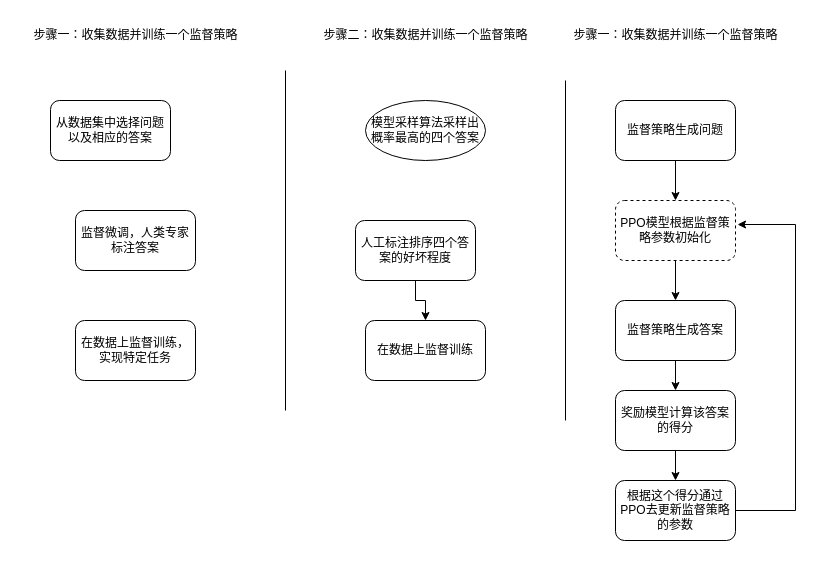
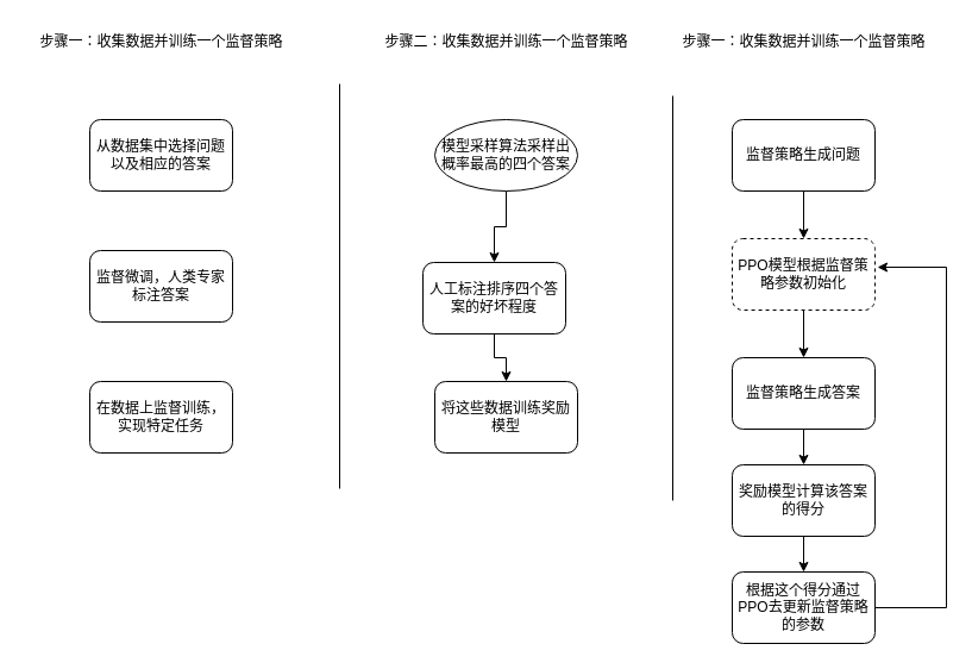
  <mxCell id="0" />
  <mxCell id="1" parent="0" />
  <mxCell id="2" value="" style="endArrow=none;html=1;rounded=0;" edge="1" parent="1"><mxGeometry width="50" height="50" relative="1" as="geometry"><mxPoint x="285" y="410" as="sourcePoint" /><mxPoint x="285" y="70" as="targetPoint" /></mxGeometry></mxCell>
  <mxCell id="3" value="" style="endArrow=none;html=1;rounded=0;" edge="1" parent="1"><mxGeometry width="50" height="50" relative="1" as="geometry"><mxPoint x="565" y="420" as="sourcePoint" /><mxPoint x="565" y="80" as="targetPoint" /></mxGeometry></mxCell>
- <mxCell id="4" value="从数据集中选择问题以及相应的答案" style="rounded=1;whiteSpace=wrap;html=1;" vertex="1" parent="1"><mxGeometry x="50" y="100" width="120" height="60" as="geometry" /></mxCell>
+ <mxCell id="4" value="从数据集中选择问题以及相应的答案" style="rounded=1;whiteSpace=wrap;html=1;" vertex="1" parent="1"><mxGeometry x="75" y="100" width="120" height="60" as="geometry" /></mxCell>
  <mxCell id="5" value="监督微调，人类专家标注答案" style="rounded=1;whiteSpace=wrap;html=1;" vertex="1" parent="1"><mxGeometry x="75" y="210" width="120" height="60" as="geometry" /></mxCell>
  <mxCell id="6" value="在数据上监督训练，实现特定任务" style="rounded=1;whiteSpace=wrap;html=1;" vertex="1" parent="1"><mxGeometry x="75" y="320" width="120" height="60" as="geometry" /></mxCell>
+ <mxCell id="7" value="" style="edgeStyle=orthogonalEdgeStyle;rounded=0;orthogonalLoop=1;jettySize=auto;html=1;" edge="1" parent="1" source="8" target="10"><mxGeometry relative="1" as="geometry" /></mxCell>
  <mxCell id="8" value="模型采样算法采样出概率最高的四个答案" style="ellipse;whiteSpace=wrap;html=1;" vertex="1" parent="1"><mxGeometry x="365" y="100" width="120" height="60" as="geometry" /></mxCell>
  <mxCell id="9" value="" style="edgeStyle=orthogonalEdgeStyle;rounded=0;orthogonalLoop=1;jettySize=auto;html=1;" edge="1" parent="1" source="10" target="11"><mxGeometry relative="1" as="geometry" /></mxCell>
  <mxCell id="10" value="人工标注排序四个答案的好坏程度" style="rounded=1;whiteSpace=wrap;html=1;" vertex="1" parent="1"><mxGeometry x="355" y="220" width="120" height="60" as="geometry" /></mxCell>
- <mxCell id="11" value="在数据上监督训练" style="rounded=1;whiteSpace=wrap;html=1;" vertex="1" parent="1"><mxGeometry x="365" y="320" width="120" height="60" as="geometry" /></mxCell>
+ <mxCell id="11" value="将这些数据训练奖励模型" style="rounded=1;whiteSpace=wrap;html=1;" vertex="1" parent="1"><mxGeometry x="365" y="320" width="120" height="60" as="geometry" /></mxCell>
  <mxCell id="12" style="edgeStyle=orthogonalEdgeStyle;rounded=0;orthogonalLoop=1;jettySize=auto;html=1;entryX=0.5;entryY=0;entryDx=0;entryDy=0;" edge="1" parent="1" source="13" target="15"><mxGeometry relative="1" as="geometry" /></mxCell>
  <mxCell id="13" value="监督策略生成问题" style="rounded=1;whiteSpace=wrap;html=1;" vertex="1" parent="1"><mxGeometry x="615" y="100" width="120" height="60" as="geometry" /></mxCell>
  <mxCell id="14" value="" style="edgeStyle=orthogonalEdgeStyle;rounded=0;orthogonalLoop=1;jettySize=auto;html=1;" edge="1" parent="1" source="15" target="17"><mxGeometry relative="1" as="geometry" /></mxCell>
  <mxCell id="15" value="PPO模型根据监督策略参数初始化" style="rounded=1;whiteSpace=wrap;html=1;dashed=1;" vertex="1" parent="1"><mxGeometry x="615" y="200" width="120" height="60" as="geometry" /></mxCell>
  <mxCell id="16" value="" style="edgeStyle=orthogonalEdgeStyle;rounded=0;orthogonalLoop=1;jettySize=auto;html=1;" edge="1" parent="1" source="17" target="19"><mxGeometry relative="1" as="geometry" /></mxCell>
  <mxCell id="17" value="监督策略生成答案" style="rounded=1;whiteSpace=wrap;html=1;" vertex="1" parent="1"><mxGeometry x="615" y="300" width="120" height="60" as="geometry" /></mxCell>
  <mxCell id="18" value="" style="edgeStyle=orthogonalEdgeStyle;rounded=0;orthogonalLoop=1;jettySize=auto;html=1;" edge="1" parent="1" source="19" target="20"><mxGeometry relative="1" as="geometry" /></mxCell>
  <mxCell id="19" value="奖励模型计算该答案的得分" style="rounded=1;whiteSpace=wrap;html=1;" vertex="1" parent="1"><mxGeometry x="615" y="390" width="120" height="60" as="geometry" /></mxCell>
  <mxCell id="20" value="根据这个得分通过PPO去更新监督策略的参数" style="rounded=1;whiteSpace=wrap;html=1;" vertex="1" parent="1"><mxGeometry x="615" y="480" width="120" height="60" as="geometry" /></mxCell>
  <mxCell id="21" value="步骤一：收集数据并训练一个监督策略" style="text;html=1;align=center;verticalAlign=middle;resizable=0;points=[];autosize=1;strokeColor=none;fillColor=none;" vertex="1" parent="1"><mxGeometry x="20" y="20" width="230" height="30" as="geometry" /></mxCell>
  <mxCell id="22" value="步骤二：收集数据并训练一个监督策略" style="text;html=1;align=center;verticalAlign=middle;resizable=0;points=[];autosize=1;strokeColor=none;fillColor=none;" vertex="1" parent="1"><mxGeometry x="310" y="20" width="230" height="30" as="geometry" /></mxCell>
  <mxCell id="23" value="步骤一：收集数据并训练一个监督策略" style="text;html=1;align=center;verticalAlign=middle;resizable=0;points=[];autosize=1;strokeColor=none;fillColor=none;" vertex="1" parent="1"><mxGeometry x="560" y="20" width="230" height="30" as="geometry" /></mxCell>
  <mxCell id="24" style="edgeStyle=orthogonalEdgeStyle;rounded=0;orthogonalLoop=1;jettySize=auto;html=1;entryX=1.017;entryY=0.4;entryDx=0;entryDy=0;entryPerimeter=0;" edge="1" parent="1" source="20" target="15"><mxGeometry relative="1" as="geometry"><Array as="points"><mxPoint x="795" y="510" /><mxPoint x="795" y="224" /></Array></mxGeometry></mxCell>
